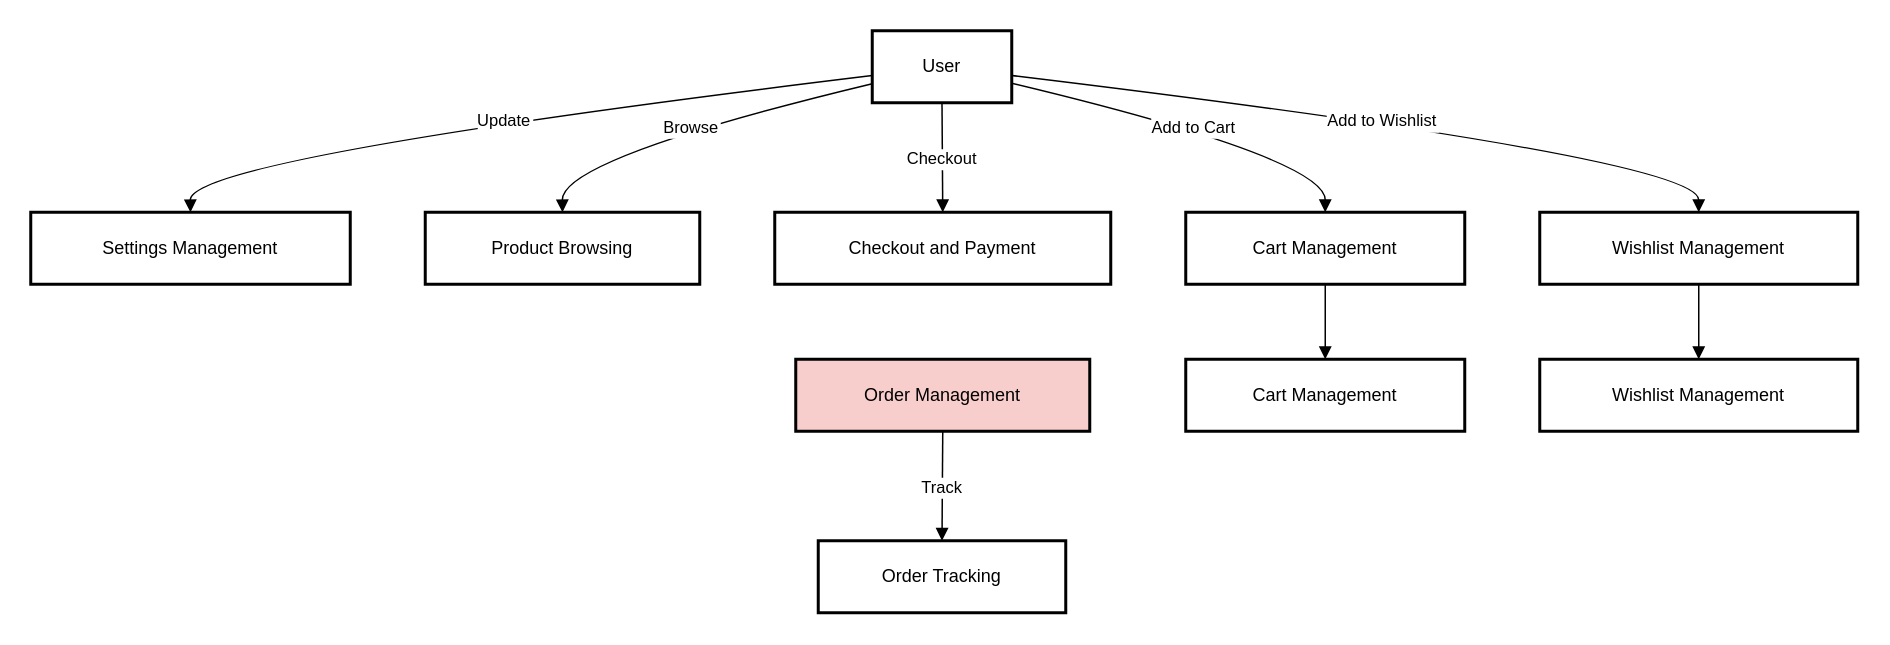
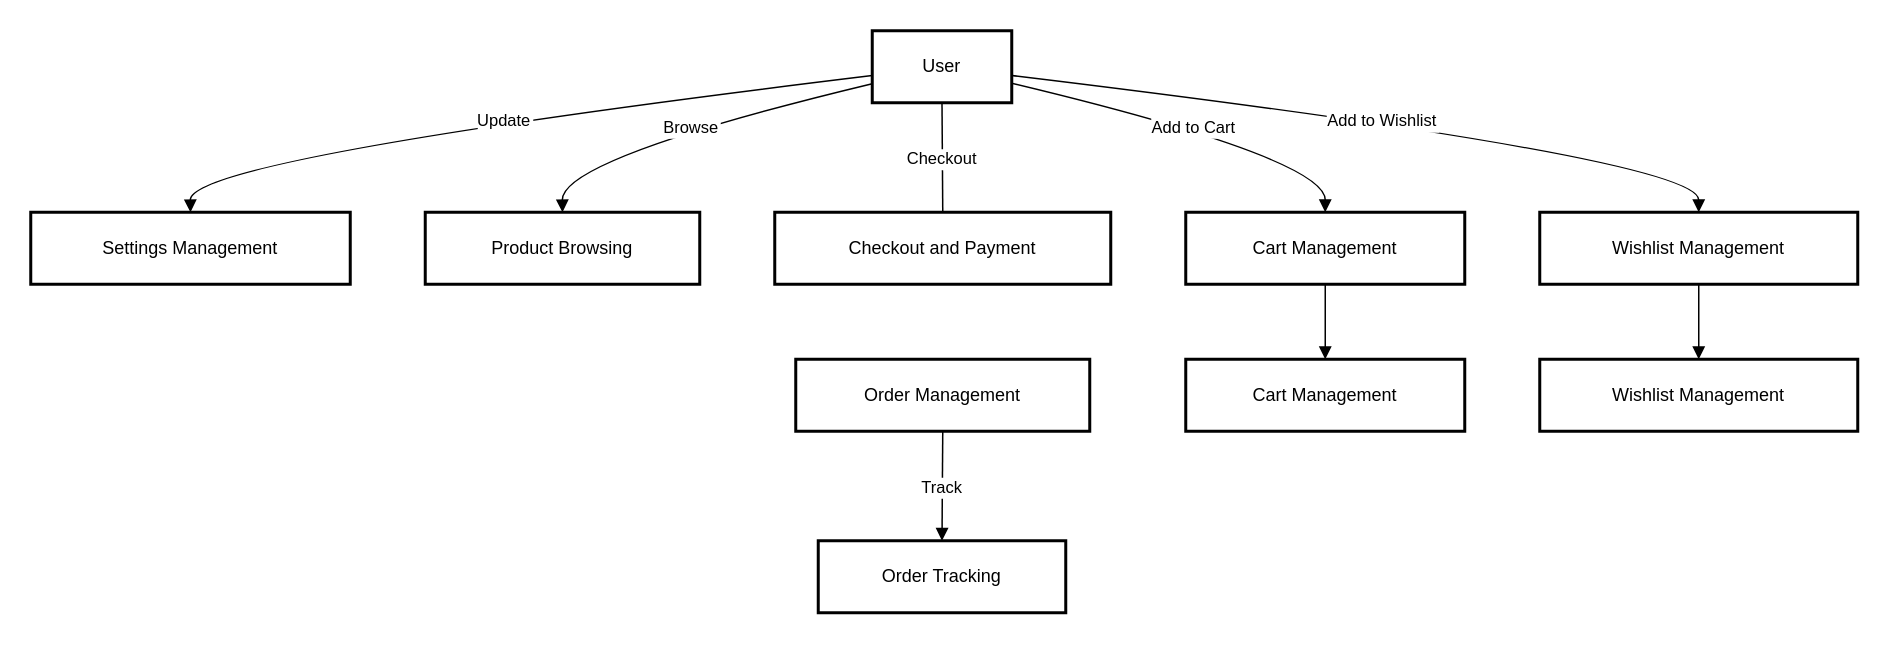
  <mxCell id="0" />
  <mxCell id="1" parent="0" />
  <mxCell id="2" value="User" style="whiteSpace=wrap;strokeWidth=2;" vertex="1" parent="1"><mxGeometry x="581" y="20" width="93" height="48" as="geometry" /></mxCell>
- <mxCell id="3" value="Order Management" style="whiteSpace=wrap;strokeWidth=2;fillColor=#f8cecc;" vertex="1" parent="1"><mxGeometry x="530" y="239" width="196" height="48" as="geometry" /></mxCell>
+ <mxCell id="3" value="Order Management" style="whiteSpace=wrap;strokeWidth=2;" vertex="1" parent="1"><mxGeometry x="530" y="239" width="196" height="48" as="geometry" /></mxCell>
  <mxCell id="4" value="Cart Management" style="whiteSpace=wrap;strokeWidth=2;" vertex="1" parent="1"><mxGeometry x="790" y="239" width="186" height="48" as="geometry" /></mxCell>
  <mxCell id="5" value="Wishlist Management" style="whiteSpace=wrap;strokeWidth=2;" vertex="1" parent="1"><mxGeometry x="1026" y="239" width="212" height="48" as="geometry" /></mxCell>
  <mxCell id="6" value="Settings Management" style="whiteSpace=wrap;strokeWidth=2;" vertex="1" parent="1"><mxGeometry x="20" y="141" width="213" height="48" as="geometry" /></mxCell>
  <mxCell id="7" value="Product Browsing" style="whiteSpace=wrap;strokeWidth=2;" vertex="1" parent="1"><mxGeometry x="283" y="141" width="183" height="48" as="geometry" /></mxCell>
  <mxCell id="8" value="Wishlist Management" style="whiteSpace=wrap;strokeWidth=2;" vertex="1" parent="1"><mxGeometry x="1026" y="141" width="212" height="48" as="geometry" /></mxCell>
  <mxCell id="9" value="Cart Management" style="whiteSpace=wrap;strokeWidth=2;" vertex="1" parent="1"><mxGeometry x="790" y="141" width="186" height="48" as="geometry" /></mxCell>
  <mxCell id="10" value="Checkout and Payment" style="whiteSpace=wrap;strokeWidth=2;" vertex="1" parent="1"><mxGeometry x="516" y="141" width="224" height="48" as="geometry" /></mxCell>
  <mxCell id="11" value="Order Tracking" style="whiteSpace=wrap;strokeWidth=2;" vertex="1" parent="1"><mxGeometry x="545" y="360" width="165" height="48" as="geometry" /></mxCell>
  <mxCell id="12" value="Browse" style="curved=1;startArrow=none;endArrow=block;exitX=0.01;exitY=0.73;entryX=0.5;entryY=0;rounded=0;" edge="1" parent="1" source="2" target="7"><mxGeometry relative="1" as="geometry"><Array as="points"><mxPoint x="374" y="105" /></Array></mxGeometry></mxCell>
  <mxCell id="13" value="Add to Wishlist" style="curved=1;startArrow=none;endArrow=block;exitX=1;exitY=0.62;entryX=0.5;entryY=0;rounded=0;" edge="1" parent="1" source="2" target="8"><mxGeometry relative="1" as="geometry"><Array as="points"><mxPoint x="1132" y="105" /></Array></mxGeometry></mxCell>
  <mxCell id="14" value="" style="curved=1;startArrow=none;endArrow=block;exitX=0.5;exitY=1;entryX=0.5;entryY=0;rounded=0;" edge="1" parent="1" source="8" target="5"><mxGeometry relative="1" as="geometry"><Array as="points" /></mxGeometry></mxCell>
  <mxCell id="15" value="Add to Cart" style="curved=1;startArrow=none;endArrow=block;exitX=1;exitY=0.73;entryX=0.5;entryY=0;rounded=0;" edge="1" parent="1" source="2" target="9"><mxGeometry relative="1" as="geometry"><Array as="points"><mxPoint x="883" y="105" /></Array></mxGeometry></mxCell>
  <mxCell id="16" value="" style="curved=1;startArrow=none;endArrow=block;exitX=0.5;exitY=1;entryX=0.5;entryY=0;rounded=0;" edge="1" parent="1" source="9" target="4"><mxGeometry relative="1" as="geometry"><Array as="points" /></mxGeometry></mxCell>
- <mxCell id="17" value="Checkout" style="curved=1;startArrow=none;endArrow=block;exitX=0.5;exitY=1.01;entryX=0.5;entryY=0;rounded=0;" edge="1" parent="1" source="2" target="10"><mxGeometry relative="1" as="geometry"><Array as="points" /></mxGeometry></mxCell>
+ <mxCell id="17" value="Checkout" style="curved=1;startArrow=none;endArrow=none;exitX=0.5;exitY=1.01;entryX=0.5;entryY=0;rounded=0;" edge="1" parent="1" source="2" target="10"><mxGeometry relative="1" as="geometry"><Array as="points" /></mxGeometry></mxCell>
  <mxCell id="18" value="Update" style="curved=1;startArrow=none;endArrow=block;exitX=0.01;exitY=0.62;entryX=0.5;entryY=0;rounded=0;" edge="1" parent="1" source="2" target="6"><mxGeometry relative="1" as="geometry"><Array as="points"><mxPoint x="126" y="105" /></Array></mxGeometry></mxCell>
  <mxCell id="19" value="Track" style="curved=1;startArrow=none;endArrow=block;exitX=0.5;exitY=1.01;entryX=0.5;entryY=0;rounded=0;" edge="1" parent="1" source="3" target="11"><mxGeometry relative="1" as="geometry"><Array as="points" /></mxGeometry></mxCell>
